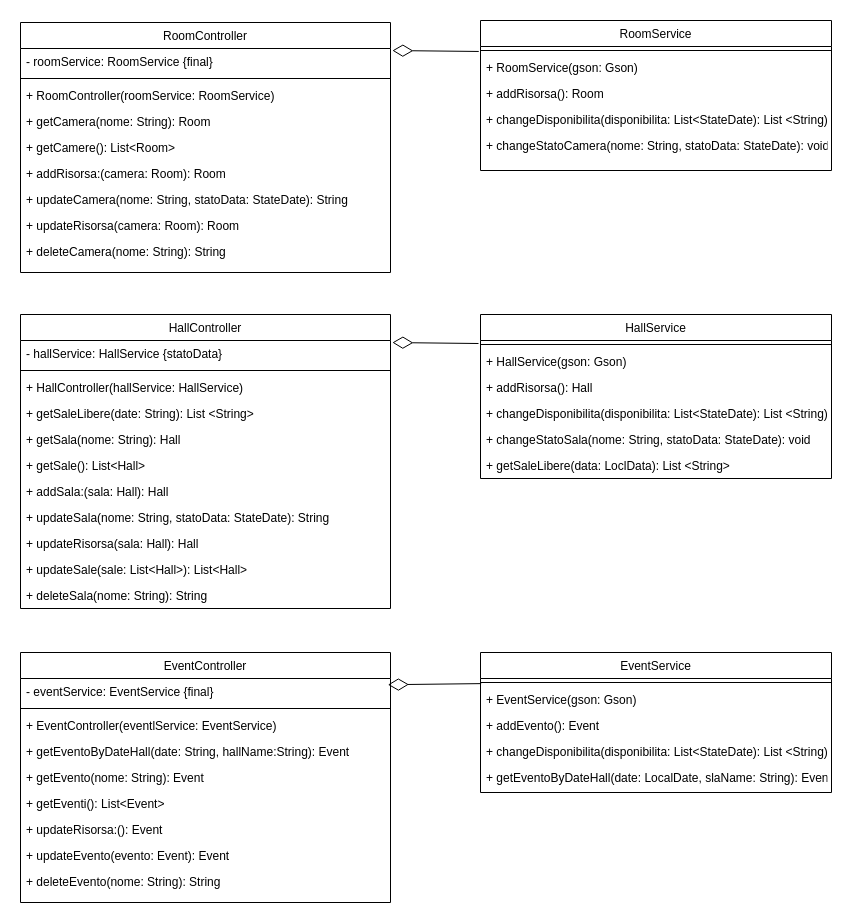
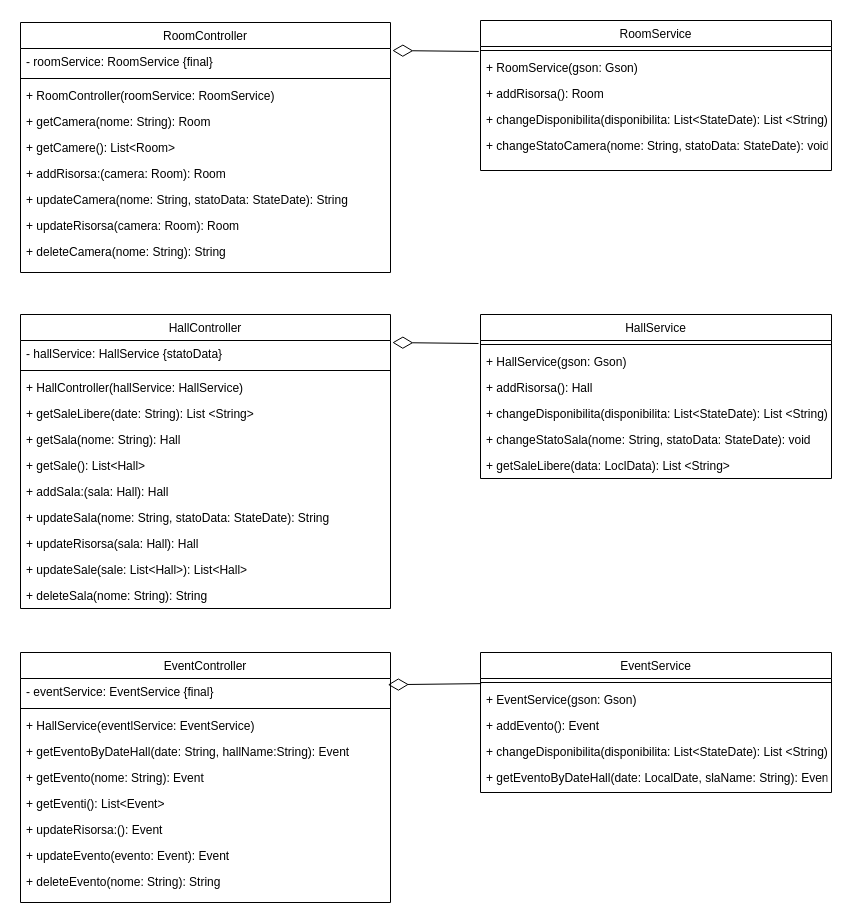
  <mxCell id="0" />
  <mxCell id="1" parent="0" />
  <mxCell id="2" value="RoomController" style="swimlane;fontStyle=0;align=center;verticalAlign=top;childLayout=stackLayout;horizontal=1;startSize=26;horizontalStack=0;resizeParent=1;resizeLast=0;collapsible=1;marginBottom=0;rounded=0;shadow=0;strokeWidth=1;" vertex="1" parent="1"><mxGeometry x="20" y="22" width="370" height="250" as="geometry"><mxRectangle x="230" y="140" width="160" height="26" as="alternateBounds" /></mxGeometry></mxCell>
  <mxCell id="3" value="- roomService: RoomService {final}" style="text;align=left;verticalAlign=top;spacingLeft=4;spacingRight=4;overflow=hidden;rotatable=0;points=[[0,0.5],[1,0.5]];portConstraint=eastwest;fontStyle=0" vertex="1" parent="2"><mxGeometry y="26" width="370" height="26" as="geometry" /></mxCell>
  <mxCell id="4" value="" style="line;html=1;strokeWidth=1;align=left;verticalAlign=middle;spacingTop=-1;spacingLeft=3;spacingRight=3;rotatable=0;labelPosition=right;points=[];portConstraint=eastwest;" vertex="1" parent="2"><mxGeometry y="52" width="370" height="8" as="geometry" /></mxCell>
  <mxCell id="5" value="+ RoomController(roomService: RoomService)" style="text;align=left;verticalAlign=top;spacingLeft=4;spacingRight=4;overflow=hidden;rotatable=0;points=[[0,0.5],[1,0.5]];portConstraint=eastwest;fontStyle=0" vertex="1" parent="2"><mxGeometry y="60" width="370" height="26" as="geometry" /></mxCell>
  <mxCell id="6" value="+ getCamera(nome: String): Room" style="text;align=left;verticalAlign=top;spacingLeft=4;spacingRight=4;overflow=hidden;rotatable=0;points=[[0,0.5],[1,0.5]];portConstraint=eastwest;" vertex="1" parent="2"><mxGeometry y="86" width="370" height="26" as="geometry" /></mxCell>
  <mxCell id="7" value="+ getCamere(): List&lt;Room&gt;" style="text;align=left;verticalAlign=top;spacingLeft=4;spacingRight=4;overflow=hidden;rotatable=0;points=[[0,0.5],[1,0.5]];portConstraint=eastwest;" vertex="1" parent="2"><mxGeometry y="112" width="370" height="26" as="geometry" /></mxCell>
  <mxCell id="8" value="+ addRisorsa:(camera: Room): Room" style="text;align=left;verticalAlign=top;spacingLeft=4;spacingRight=4;overflow=hidden;rotatable=0;points=[[0,0.5],[1,0.5]];portConstraint=eastwest;" vertex="1" parent="2"><mxGeometry y="138" width="370" height="26" as="geometry" /></mxCell>
  <mxCell id="9" value="+ updateCamera(nome: String, statoData: StateDate): String" style="text;align=left;verticalAlign=top;spacingLeft=4;spacingRight=4;overflow=hidden;rotatable=0;points=[[0,0.5],[1,0.5]];portConstraint=eastwest;" vertex="1" parent="2"><mxGeometry y="164" width="370" height="26" as="geometry" /></mxCell>
  <mxCell id="10" value="+ updateRisorsa(camera: Room): Room" style="text;align=left;verticalAlign=top;spacingLeft=4;spacingRight=4;overflow=hidden;rotatable=0;points=[[0,0.5],[1,0.5]];portConstraint=eastwest;" vertex="1" parent="2"><mxGeometry y="190" width="370" height="26" as="geometry" /></mxCell>
  <mxCell id="11" value="+ deleteCamera(nome: String): String" style="text;align=left;verticalAlign=top;spacingLeft=4;spacingRight=4;overflow=hidden;rotatable=0;points=[[0,0.5],[1,0.5]];portConstraint=eastwest;" vertex="1" parent="2"><mxGeometry y="216" width="370" height="26" as="geometry" /></mxCell>
  <mxCell id="12" value="" style="endArrow=none;html=1;rounded=0;startArrow=diamondThin;startFill=0;startSize=18;exitX=1.005;exitY=0.079;exitDx=0;exitDy=0;exitPerimeter=0;entryX=-0.005;entryY=-0.117;entryDx=0;entryDy=0;entryPerimeter=0;" edge="1" parent="1" target="15"><mxGeometry width="50" height="50" relative="1" as="geometry"><mxPoint x="391.85" y="50.054" as="sourcePoint" /><mxPoint x="560" y="42" as="targetPoint" /></mxGeometry></mxCell>
  <mxCell id="13" value="RoomService" style="swimlane;fontStyle=0;align=center;verticalAlign=top;childLayout=stackLayout;horizontal=1;startSize=26;horizontalStack=0;resizeParent=1;resizeLast=0;collapsible=1;marginBottom=0;rounded=0;shadow=0;strokeWidth=1;" vertex="1" parent="1"><mxGeometry x="480" y="20" width="351" height="150" as="geometry"><mxRectangle x="230" y="140" width="160" height="26" as="alternateBounds" /></mxGeometry></mxCell>
  <mxCell id="14" value="" style="line;html=1;strokeWidth=1;align=left;verticalAlign=middle;spacingTop=-1;spacingLeft=3;spacingRight=3;rotatable=0;labelPosition=right;points=[];portConstraint=eastwest;" vertex="1" parent="13"><mxGeometry y="26" width="351" height="8" as="geometry" /></mxCell>
  <mxCell id="15" value="+ RoomService(gson: Gson)" style="text;align=left;verticalAlign=top;spacingLeft=4;spacingRight=4;overflow=hidden;rotatable=0;points=[[0,0.5],[1,0.5]];portConstraint=eastwest;" vertex="1" parent="13"><mxGeometry y="34" width="351" height="26" as="geometry" /></mxCell>
  <mxCell id="16" value="+ addRisorsa(): Room" style="text;align=left;verticalAlign=top;spacingLeft=4;spacingRight=4;overflow=hidden;rotatable=0;points=[[0,0.5],[1,0.5]];portConstraint=eastwest;" vertex="1" parent="13"><mxGeometry y="60" width="351" height="26" as="geometry" /></mxCell>
  <mxCell id="17" value="+ changeDisponibilita(disponibilita: List&lt;StateDate): List &lt;String)" style="text;align=left;verticalAlign=top;spacingLeft=4;spacingRight=4;overflow=hidden;rotatable=0;points=[[0,0.5],[1,0.5]];portConstraint=eastwest;" vertex="1" parent="13"><mxGeometry y="86" width="351" height="26" as="geometry" /></mxCell>
  <mxCell id="18" value="+ changeStatoCamera(nome: String, statoData: StateDate): void" style="text;align=left;verticalAlign=top;spacingLeft=4;spacingRight=4;overflow=hidden;rotatable=0;points=[[0,0.5],[1,0.5]];portConstraint=eastwest;" vertex="1" parent="13"><mxGeometry y="112" width="351" height="26" as="geometry" /></mxCell>
  <mxCell id="19" value="HallController" style="swimlane;fontStyle=0;align=center;verticalAlign=top;childLayout=stackLayout;horizontal=1;startSize=26;horizontalStack=0;resizeParent=1;resizeLast=0;collapsible=1;marginBottom=0;rounded=0;shadow=0;strokeWidth=1;" vertex="1" parent="1"><mxGeometry x="20" y="314" width="370" height="294" as="geometry"><mxRectangle x="230" y="140" width="160" height="26" as="alternateBounds" /></mxGeometry></mxCell>
  <mxCell id="20" value="- hallService: HallService {statoData}" style="text;align=left;verticalAlign=top;spacingLeft=4;spacingRight=4;overflow=hidden;rotatable=0;points=[[0,0.5],[1,0.5]];portConstraint=eastwest;fontStyle=0" vertex="1" parent="19"><mxGeometry y="26" width="370" height="26" as="geometry" /></mxCell>
  <mxCell id="21" value="" style="line;html=1;strokeWidth=1;align=left;verticalAlign=middle;spacingTop=-1;spacingLeft=3;spacingRight=3;rotatable=0;labelPosition=right;points=[];portConstraint=eastwest;" vertex="1" parent="19"><mxGeometry y="52" width="370" height="8" as="geometry" /></mxCell>
  <mxCell id="22" value="+ HallController(hallService: HallService)" style="text;align=left;verticalAlign=top;spacingLeft=4;spacingRight=4;overflow=hidden;rotatable=0;points=[[0,0.5],[1,0.5]];portConstraint=eastwest;fontStyle=0" vertex="1" parent="19"><mxGeometry y="60" width="370" height="26" as="geometry" /></mxCell>
  <mxCell id="23" value="+ getSaleLibere(date: String): List &lt;String&gt;" style="text;align=left;verticalAlign=top;spacingLeft=4;spacingRight=4;overflow=hidden;rotatable=0;points=[[0,0.5],[1,0.5]];portConstraint=eastwest;fontStyle=0" vertex="1" parent="19"><mxGeometry y="86" width="370" height="26" as="geometry" /></mxCell>
  <mxCell id="24" value="+ getSala(nome: String): Hall" style="text;align=left;verticalAlign=top;spacingLeft=4;spacingRight=4;overflow=hidden;rotatable=0;points=[[0,0.5],[1,0.5]];portConstraint=eastwest;" vertex="1" parent="19"><mxGeometry y="112" width="370" height="26" as="geometry" /></mxCell>
  <mxCell id="25" value="+ getSale(): List&lt;Hall&gt;" style="text;align=left;verticalAlign=top;spacingLeft=4;spacingRight=4;overflow=hidden;rotatable=0;points=[[0,0.5],[1,0.5]];portConstraint=eastwest;" vertex="1" parent="19"><mxGeometry y="138" width="370" height="26" as="geometry" /></mxCell>
  <mxCell id="26" value="+ addSala:(sala: Hall): Hall" style="text;align=left;verticalAlign=top;spacingLeft=4;spacingRight=4;overflow=hidden;rotatable=0;points=[[0,0.5],[1,0.5]];portConstraint=eastwest;" vertex="1" parent="19"><mxGeometry y="164" width="370" height="26" as="geometry" /></mxCell>
  <mxCell id="27" value="+ updateSala(nome: String, statoData: StateDate): String" style="text;align=left;verticalAlign=top;spacingLeft=4;spacingRight=4;overflow=hidden;rotatable=0;points=[[0,0.5],[1,0.5]];portConstraint=eastwest;" vertex="1" parent="19"><mxGeometry y="190" width="370" height="26" as="geometry" /></mxCell>
  <mxCell id="28" value="+ updateRisorsa(sala: Hall): Hall" style="text;align=left;verticalAlign=top;spacingLeft=4;spacingRight=4;overflow=hidden;rotatable=0;points=[[0,0.5],[1,0.5]];portConstraint=eastwest;" vertex="1" parent="19"><mxGeometry y="216" width="370" height="26" as="geometry" /></mxCell>
  <mxCell id="29" value="+ updateSale(sale: List&lt;Hall&gt;): List&lt;Hall&gt;" style="text;align=left;verticalAlign=top;spacingLeft=4;spacingRight=4;overflow=hidden;rotatable=0;points=[[0,0.5],[1,0.5]];portConstraint=eastwest;" vertex="1" parent="19"><mxGeometry y="242" width="370" height="26" as="geometry" /></mxCell>
  <mxCell id="30" value="+ deleteSala(nome: String): String" style="text;align=left;verticalAlign=top;spacingLeft=4;spacingRight=4;overflow=hidden;rotatable=0;points=[[0,0.5],[1,0.5]];portConstraint=eastwest;" vertex="1" parent="19"><mxGeometry y="268" width="370" height="26" as="geometry" /></mxCell>
  <mxCell id="31" value="" style="endArrow=none;html=1;rounded=0;startArrow=diamondThin;startFill=0;startSize=18;exitX=1.005;exitY=0.079;exitDx=0;exitDy=0;exitPerimeter=0;" edge="1" parent="1"><mxGeometry width="50" height="50" relative="1" as="geometry"><mxPoint x="391.85" y="342.054" as="sourcePoint" /><mxPoint x="478" y="343" as="targetPoint" /></mxGeometry></mxCell>
  <mxCell id="32" value="HallService" style="swimlane;fontStyle=0;align=center;verticalAlign=top;childLayout=stackLayout;horizontal=1;startSize=26;horizontalStack=0;resizeParent=1;resizeLast=0;collapsible=1;marginBottom=0;rounded=0;shadow=0;strokeWidth=1;" vertex="1" parent="1"><mxGeometry x="480" y="314" width="351" height="164" as="geometry"><mxRectangle x="230" y="140" width="160" height="26" as="alternateBounds" /></mxGeometry></mxCell>
  <mxCell id="33" value="" style="line;html=1;strokeWidth=1;align=left;verticalAlign=middle;spacingTop=-1;spacingLeft=3;spacingRight=3;rotatable=0;labelPosition=right;points=[];portConstraint=eastwest;" vertex="1" parent="32"><mxGeometry y="26" width="351" height="8" as="geometry" /></mxCell>
  <mxCell id="34" value="+ HallService(gson: Gson)" style="text;align=left;verticalAlign=top;spacingLeft=4;spacingRight=4;overflow=hidden;rotatable=0;points=[[0,0.5],[1,0.5]];portConstraint=eastwest;" vertex="1" parent="32"><mxGeometry y="34" width="351" height="26" as="geometry" /></mxCell>
  <mxCell id="35" value="+ addRisorsa(): Hall" style="text;align=left;verticalAlign=top;spacingLeft=4;spacingRight=4;overflow=hidden;rotatable=0;points=[[0,0.5],[1,0.5]];portConstraint=eastwest;" vertex="1" parent="32"><mxGeometry y="60" width="351" height="26" as="geometry" /></mxCell>
  <mxCell id="36" value="+ changeDisponibilita(disponibilita: List&lt;StateDate): List &lt;String)" style="text;align=left;verticalAlign=top;spacingLeft=4;spacingRight=4;overflow=hidden;rotatable=0;points=[[0,0.5],[1,0.5]];portConstraint=eastwest;" vertex="1" parent="32"><mxGeometry y="86" width="351" height="26" as="geometry" /></mxCell>
  <mxCell id="37" value="+ changeStatoSala(nome: String, statoData: StateDate): void" style="text;align=left;verticalAlign=top;spacingLeft=4;spacingRight=4;overflow=hidden;rotatable=0;points=[[0,0.5],[1,0.5]];portConstraint=eastwest;" vertex="1" parent="32"><mxGeometry y="112" width="351" height="26" as="geometry" /></mxCell>
  <mxCell id="38" value="+ getSaleLibere(data: LoclData): List &lt;String&gt;" style="text;align=left;verticalAlign=top;spacingLeft=4;spacingRight=4;overflow=hidden;rotatable=0;points=[[0,0.5],[1,0.5]];portConstraint=eastwest;" vertex="1" parent="32"><mxGeometry y="138" width="351" height="26" as="geometry" /></mxCell>
  <mxCell id="39" value="EventController" style="swimlane;fontStyle=0;align=center;verticalAlign=top;childLayout=stackLayout;horizontal=1;startSize=26;horizontalStack=0;resizeParent=1;resizeLast=0;collapsible=1;marginBottom=0;rounded=0;shadow=0;strokeWidth=1;" vertex="1" parent="1"><mxGeometry x="20" y="652" width="370" height="250" as="geometry"><mxRectangle x="230" y="140" width="160" height="26" as="alternateBounds" /></mxGeometry></mxCell>
  <mxCell id="40" value="- eventService: EventService {final}" style="text;align=left;verticalAlign=top;spacingLeft=4;spacingRight=4;overflow=hidden;rotatable=0;points=[[0,0.5],[1,0.5]];portConstraint=eastwest;fontStyle=0" vertex="1" parent="39"><mxGeometry y="26" width="370" height="26" as="geometry" /></mxCell>
  <mxCell id="41" value="" style="line;html=1;strokeWidth=1;align=left;verticalAlign=middle;spacingTop=-1;spacingLeft=3;spacingRight=3;rotatable=0;labelPosition=right;points=[];portConstraint=eastwest;" vertex="1" parent="39"><mxGeometry y="52" width="370" height="8" as="geometry" /></mxCell>
- <mxCell id="42" value="+ EventController(eventlService: EventService)" style="text;align=left;verticalAlign=top;spacingLeft=4;spacingRight=4;overflow=hidden;rotatable=0;points=[[0,0.5],[1,0.5]];portConstraint=eastwest;fontStyle=0" vertex="1" parent="39"><mxGeometry y="60" width="370" height="26" as="geometry" /></mxCell>
+ <mxCell id="42" value="+ HallService(eventlService: EventService)" style="text;align=left;verticalAlign=top;spacingLeft=4;spacingRight=4;overflow=hidden;rotatable=0;points=[[0,0.5],[1,0.5]];portConstraint=eastwest;fontStyle=0" vertex="1" parent="39"><mxGeometry y="60" width="370" height="26" as="geometry" /></mxCell>
  <mxCell id="43" value="+ getEventoByDateHall(date: String, hallName:String): Event" style="text;align=left;verticalAlign=top;spacingLeft=4;spacingRight=4;overflow=hidden;rotatable=0;points=[[0,0.5],[1,0.5]];portConstraint=eastwest;fontStyle=0" vertex="1" parent="39"><mxGeometry y="86" width="370" height="26" as="geometry" /></mxCell>
  <mxCell id="44" value="+ getEvento(nome: String): Event" style="text;align=left;verticalAlign=top;spacingLeft=4;spacingRight=4;overflow=hidden;rotatable=0;points=[[0,0.5],[1,0.5]];portConstraint=eastwest;" vertex="1" parent="39"><mxGeometry y="112" width="370" height="26" as="geometry" /></mxCell>
  <mxCell id="45" value="+ getEventi(): List&lt;Event&gt;" style="text;align=left;verticalAlign=top;spacingLeft=4;spacingRight=4;overflow=hidden;rotatable=0;points=[[0,0.5],[1,0.5]];portConstraint=eastwest;" vertex="1" parent="39"><mxGeometry y="138" width="370" height="26" as="geometry" /></mxCell>
  <mxCell id="46" value="+ updateRisorsa:(): Event" style="text;align=left;verticalAlign=top;spacingLeft=4;spacingRight=4;overflow=hidden;rotatable=0;points=[[0,0.5],[1,0.5]];portConstraint=eastwest;" vertex="1" parent="39"><mxGeometry y="164" width="370" height="26" as="geometry" /></mxCell>
  <mxCell id="47" value="+ updateEvento(evento: Event): Event" style="text;align=left;verticalAlign=top;spacingLeft=4;spacingRight=4;overflow=hidden;rotatable=0;points=[[0,0.5],[1,0.5]];portConstraint=eastwest;" vertex="1" parent="39"><mxGeometry y="190" width="370" height="26" as="geometry" /></mxCell>
  <mxCell id="48" value="+ deleteEvento(nome: String): String" style="text;align=left;verticalAlign=top;spacingLeft=4;spacingRight=4;overflow=hidden;rotatable=0;points=[[0,0.5],[1,0.5]];portConstraint=eastwest;" vertex="1" parent="39"><mxGeometry y="216" width="370" height="26" as="geometry" /></mxCell>
  <mxCell id="49" value="EventService" style="swimlane;fontStyle=0;align=center;verticalAlign=top;childLayout=stackLayout;horizontal=1;startSize=26;horizontalStack=0;resizeParent=1;resizeLast=0;collapsible=1;marginBottom=0;rounded=0;shadow=0;strokeWidth=1;" vertex="1" parent="1"><mxGeometry x="480" y="652" width="351" height="140" as="geometry"><mxRectangle x="230" y="140" width="160" height="26" as="alternateBounds" /></mxGeometry></mxCell>
  <mxCell id="50" value="" style="line;html=1;strokeWidth=1;align=left;verticalAlign=middle;spacingTop=-1;spacingLeft=3;spacingRight=3;rotatable=0;labelPosition=right;points=[];portConstraint=eastwest;" vertex="1" parent="49"><mxGeometry y="26" width="351" height="8" as="geometry" /></mxCell>
  <mxCell id="51" value="+ EventService(gson: Gson)" style="text;align=left;verticalAlign=top;spacingLeft=4;spacingRight=4;overflow=hidden;rotatable=0;points=[[0,0.5],[1,0.5]];portConstraint=eastwest;" vertex="1" parent="49"><mxGeometry y="34" width="351" height="26" as="geometry" /></mxCell>
  <mxCell id="52" value="+ addEvento(): Event" style="text;align=left;verticalAlign=top;spacingLeft=4;spacingRight=4;overflow=hidden;rotatable=0;points=[[0,0.5],[1,0.5]];portConstraint=eastwest;" vertex="1" parent="49"><mxGeometry y="60" width="351" height="26" as="geometry" /></mxCell>
  <mxCell id="53" value="+ changeDisponibilita(disponibilita: List&lt;StateDate): List &lt;String)" style="text;align=left;verticalAlign=top;spacingLeft=4;spacingRight=4;overflow=hidden;rotatable=0;points=[[0,0.5],[1,0.5]];portConstraint=eastwest;" vertex="1" parent="49"><mxGeometry y="86" width="351" height="26" as="geometry" /></mxCell>
  <mxCell id="54" value="+ getEventoByDateHall(date: LocalDate, slaName: String): Event" style="text;align=left;verticalAlign=top;spacingLeft=4;spacingRight=4;overflow=hidden;rotatable=0;points=[[0,0.5],[1,0.5]];portConstraint=eastwest;" vertex="1" parent="49"><mxGeometry y="112" width="351" height="26" as="geometry" /></mxCell>
  <mxCell id="55" value="" style="endArrow=none;html=1;rounded=0;startArrow=diamondThin;startFill=0;startSize=18;exitX=0.993;exitY=0.239;exitDx=0;exitDy=0;exitPerimeter=0;entryX=0.002;entryY=0.64;entryDx=0;entryDy=0;entryPerimeter=0;" edge="1" parent="1" source="40" target="50"><mxGeometry width="50" height="50" relative="1" as="geometry"><mxPoint x="393.85" y="702.004" as="sourcePoint" /><mxPoint x="480" y="702.95" as="targetPoint" /></mxGeometry></mxCell>
